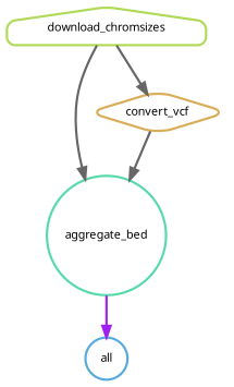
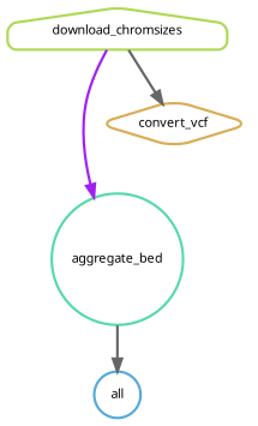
  digraph {
    bgcolor=white
    node [fontname=sans fontsize=10 penwidth=2 shape=circle style=rounded]
    edge [color=purple penwidth=2 style=bold]
    n1 [color="0.56 0.6 0.85" label=all]
    n2 [color="0.44 0.6 0.85" label=aggregate_bed]
    n3 [color="0.22 0.6 0.85" label=download_chromsizes shape=house]
    n4 [color="0.11 0.6 0.85" label=convert_vcf shape=diamond]
-   n2 -> n1
-   n3 -> n2 [color=gray40]
+   n2 -> n1 [color=gray40]
+   n3 -> n2
    n3 -> n4 [color=gray40]
-   n4 -> n2 [color=gray40]
  }
